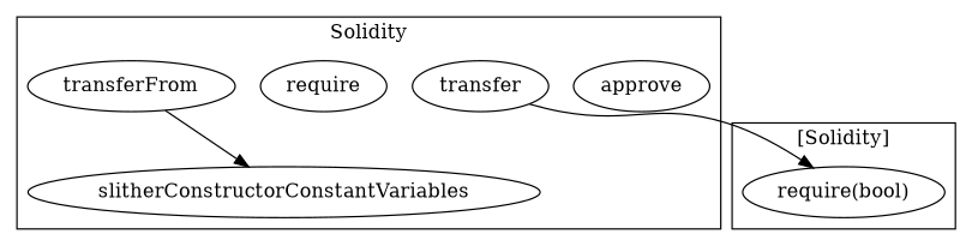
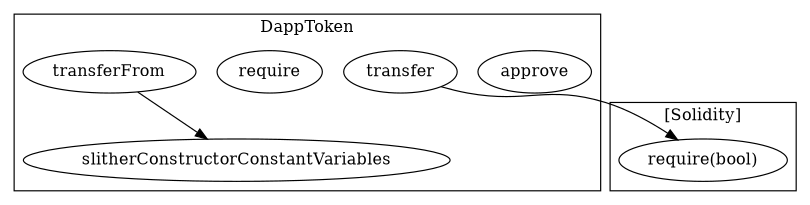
  strict digraph {
    n1 [label=approve]
    n2 [label=slitherConstructorConstantVariables]
    n3 [label=transferFrom]
    n4 [label=require]
    n5 [label=transfer]
    "require(bool)"
    subgraph cluster_1 {
-     label=Solidity
+     label=DappToken
      n1
      n2
      n3
      n4
      n5
    }
    subgraph cluster_2 {
      label="[Solidity]"
      "require(bool)"
    }
    n3 -> n2
    n5 -> "require(bool)"
  }
